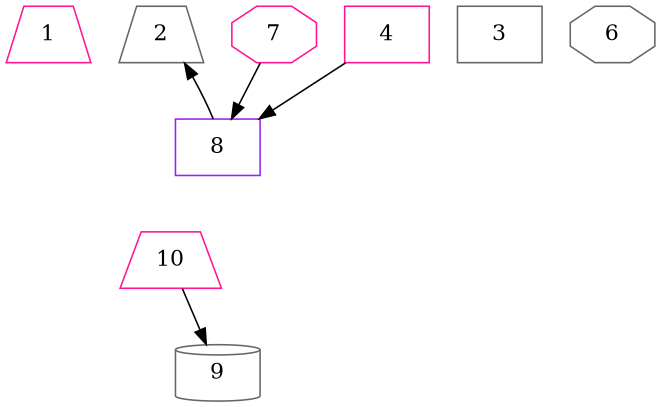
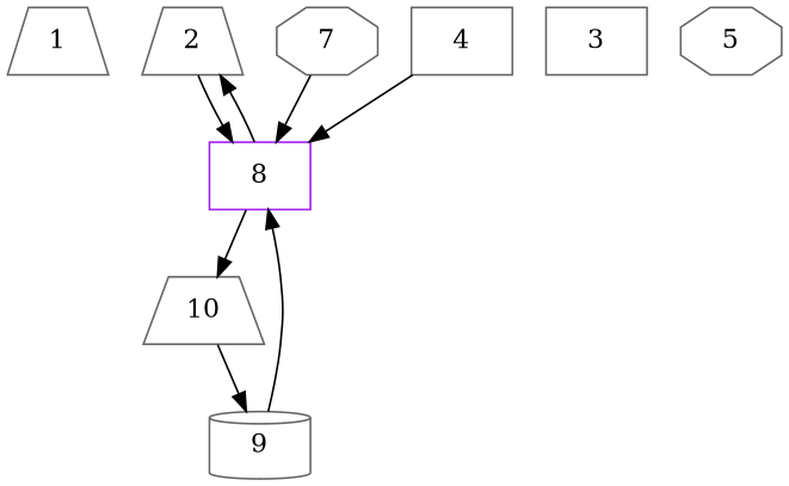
  digraph {
    node [color=gray40 shape=trapezium]
-   1 [color=deeppink]
+   1
    2
    8 [color=purple shape=box]
-   7 [color=deeppink shape=octagon]
-   10 [color=deeppink]
+   7 [shape=octagon]
+   10
    3 [shape=box]
-   4 [color=deeppink shape=box]
-   6 [shape=octagon]
+   4 [shape=box]
+   6 [shape=octagon label=5]
    9 [shape=cylinder]
+   2 -> 8
    8 -> 2
+   8 -> 10
    7 -> 8
    10 -> 9
    4 -> 8
+   9 -> 8
  }
